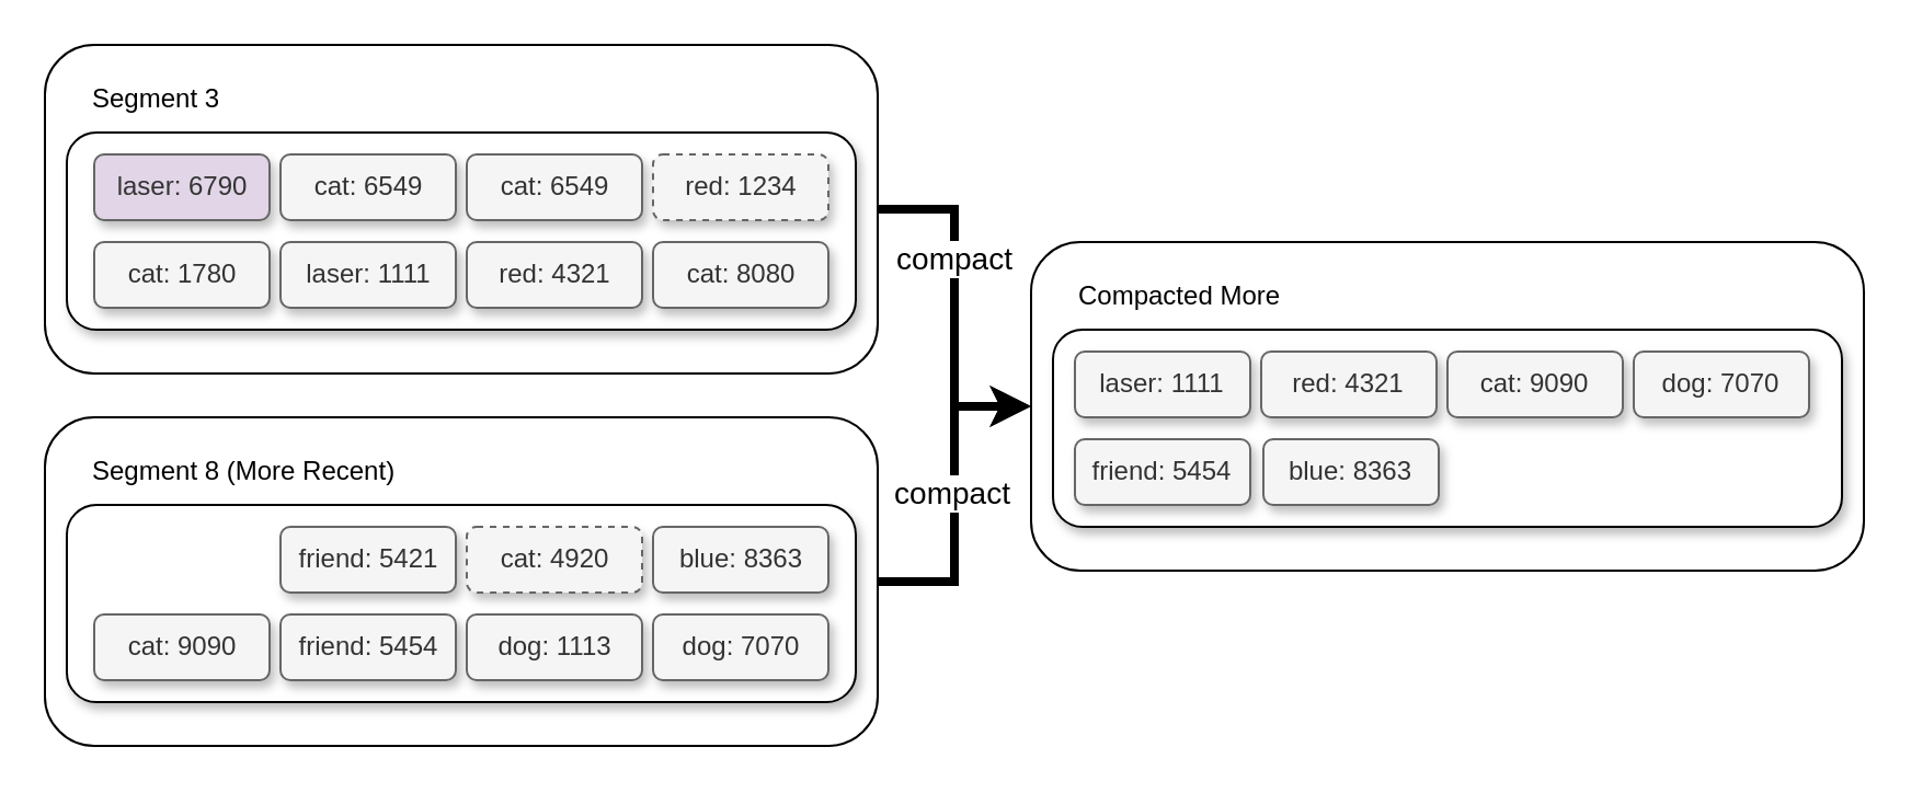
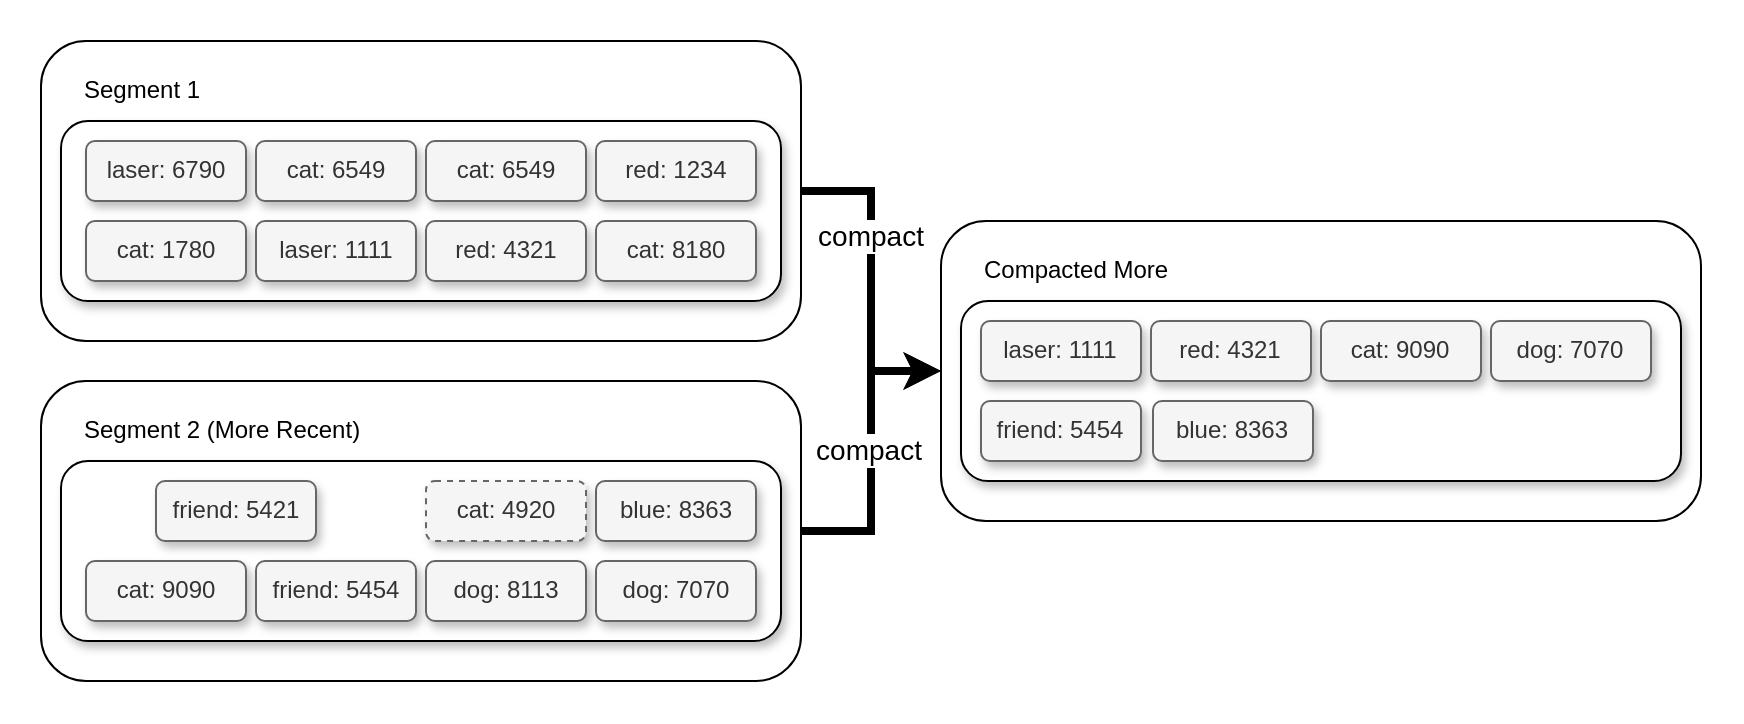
  <mxCell id="0" />
  <mxCell id="1" parent="0" />
  <mxCell id="2" value="compact" style="edgeStyle=orthogonalEdgeStyle;rounded=0;orthogonalLoop=1;jettySize=auto;exitX=1;exitY=0.5;exitDx=0;exitDy=0;entryX=0;entryY=0.5;entryDx=0;entryDy=0;fontFamily=Helvetica;fontSize=14;strokeWidth=4;html=1;align=center;verticalAlign=bottom;" parent="1" source="3" target="14" edge="1"><mxGeometry x="-0.143" relative="1" as="geometry"><mxPoint as="offset" /></mxGeometry></mxCell>
  <mxCell id="3" value="" style="rounded=1;whiteSpace=wrap;html=1;" parent="1" vertex="1"><mxGeometry x="20" y="20" width="380" height="150" as="geometry" /></mxCell>
- <mxCell id="4" value="Segment 3" style="text;html=1;strokeColor=none;fillColor=none;align=left;verticalAlign=middle;whiteSpace=wrap;rounded=0;" parent="1" vertex="1"><mxGeometry x="40" y="30" width="150" height="30" as="geometry" /></mxCell>
+ <mxCell id="4" value="Segment 1" style="text;html=1;strokeColor=none;fillColor=none;align=left;verticalAlign=middle;whiteSpace=wrap;rounded=0;" parent="1" vertex="1"><mxGeometry x="40" y="30" width="150" height="30" as="geometry" /></mxCell>
  <mxCell id="5" value="" style="rounded=1;whiteSpace=wrap;html=1;shadow=1;labelBorderColor=none;sketch=0;strokeWidth=1;fillColor=default;gradientColor=none;" parent="1" vertex="1"><mxGeometry x="30" y="60" width="360" height="90" as="geometry" /></mxCell>
- <mxCell id="6" value="laser: 6790" style="rounded=1;whiteSpace=wrap;html=1;shadow=1;labelBorderColor=none;sketch=0;strokeWidth=1;fillColor=#e1d5e7;glass=0;perimeterSpacing=0;fontColor=#333333;strokeColor=#666666;" parent="1" vertex="1"><mxGeometry x="42.5" y="70" width="80" height="30" as="geometry" /></mxCell>
+ <mxCell id="6" value="laser: 6790" style="rounded=1;whiteSpace=wrap;html=1;shadow=1;labelBorderColor=none;sketch=0;strokeWidth=1;fillColor=#f5f5f5;glass=0;perimeterSpacing=0;fontColor=#333333;strokeColor=#666666;" parent="1" vertex="1"><mxGeometry x="42.5" y="70" width="80" height="30" as="geometry" /></mxCell>
  <mxCell id="7" value="cat: 6549" style="rounded=1;whiteSpace=wrap;html=1;shadow=1;labelBorderColor=none;sketch=0;strokeWidth=1;fillColor=#f5f5f5;glass=0;perimeterSpacing=0;fontColor=#333333;strokeColor=#666666;" parent="1" vertex="1"><mxGeometry x="127.5" y="70" width="80" height="30" as="geometry" /></mxCell>
  <mxCell id="8" value="cat: 6549" style="rounded=1;whiteSpace=wrap;html=1;shadow=1;labelBorderColor=none;sketch=0;strokeWidth=1;fillColor=#f5f5f5;glass=0;perimeterSpacing=0;fontColor=#333333;strokeColor=#666666;" parent="1" vertex="1"><mxGeometry x="212.5" y="70" width="80" height="30" as="geometry" /></mxCell>
- <mxCell id="9" value="red: 1234" style="rounded=1;whiteSpace=wrap;html=1;shadow=1;labelBorderColor=none;sketch=0;strokeWidth=1;fillColor=#f5f5f5;glass=0;perimeterSpacing=0;fontColor=#333333;strokeColor=#666666;dashed=1;" parent="1" vertex="1"><mxGeometry x="297.5" y="70" width="80" height="30" as="geometry" /></mxCell>
+ <mxCell id="9" value="red: 1234" style="rounded=1;whiteSpace=wrap;html=1;shadow=1;labelBorderColor=none;sketch=0;strokeWidth=1;fillColor=#f5f5f5;glass=0;perimeterSpacing=0;fontColor=#333333;strokeColor=#666666;" parent="1" vertex="1"><mxGeometry x="297.5" y="70" width="80" height="30" as="geometry" /></mxCell>
  <mxCell id="10" value="cat: 1780" style="rounded=1;whiteSpace=wrap;html=1;shadow=1;labelBorderColor=none;sketch=0;strokeWidth=1;fillColor=#f5f5f5;glass=0;perimeterSpacing=0;fontColor=#333333;strokeColor=#666666;" parent="1" vertex="1"><mxGeometry x="42.5" y="110" width="80" height="30" as="geometry" /></mxCell>
  <mxCell id="11" value="laser: 1111" style="rounded=1;whiteSpace=wrap;html=1;shadow=1;labelBorderColor=none;sketch=0;strokeWidth=1;fillColor=#f5f5f5;glass=0;perimeterSpacing=0;fontColor=#333333;strokeColor=#666666;" parent="1" vertex="1"><mxGeometry x="127.5" y="110" width="80" height="30" as="geometry" /></mxCell>
  <mxCell id="12" value="red: 4321" style="rounded=1;whiteSpace=wrap;html=1;shadow=1;labelBorderColor=none;sketch=0;strokeWidth=1;fillColor=#f5f5f5;glass=0;perimeterSpacing=0;fontColor=#333333;strokeColor=#666666;" parent="1" vertex="1"><mxGeometry x="212.5" y="110" width="80" height="30" as="geometry" /></mxCell>
- <mxCell id="13" value="cat: 8080" style="rounded=1;whiteSpace=wrap;html=1;shadow=1;labelBorderColor=none;sketch=0;strokeWidth=1;fillColor=#f5f5f5;glass=0;perimeterSpacing=0;fontColor=#333333;strokeColor=#666666;" parent="1" vertex="1"><mxGeometry x="297.5" y="110" width="80" height="30" as="geometry" /></mxCell>
+ <mxCell id="13" value="cat: 8180" style="rounded=1;whiteSpace=wrap;html=1;shadow=1;labelBorderColor=none;sketch=0;strokeWidth=1;fillColor=#f5f5f5;glass=0;perimeterSpacing=0;fontColor=#333333;strokeColor=#666666;" parent="1" vertex="1"><mxGeometry x="297.5" y="110" width="80" height="30" as="geometry" /></mxCell>
  <mxCell id="14" value="" style="rounded=1;whiteSpace=wrap;html=1;" parent="1" vertex="1"><mxGeometry x="470" y="110" width="380" height="150" as="geometry" /></mxCell>
  <mxCell id="15" value="Compacted More" style="text;html=1;strokeColor=none;fillColor=none;align=left;verticalAlign=middle;whiteSpace=wrap;rounded=0;" parent="1" vertex="1"><mxGeometry x="490" y="120" width="160" height="30" as="geometry" /></mxCell>
  <mxCell id="16" value="" style="rounded=1;whiteSpace=wrap;html=1;shadow=1;labelBorderColor=none;sketch=0;strokeWidth=1;fillColor=default;gradientColor=none;" parent="1" vertex="1"><mxGeometry x="480" y="150" width="360" height="90" as="geometry" /></mxCell>
  <mxCell id="17" value="laser: 1111" style="rounded=1;whiteSpace=wrap;html=1;shadow=1;labelBorderColor=none;sketch=0;strokeWidth=1;fillColor=#f5f5f5;glass=0;perimeterSpacing=0;fontColor=#333333;strokeColor=#666666;" parent="1" vertex="1"><mxGeometry x="490" y="160" width="80" height="30" as="geometry" /></mxCell>
  <mxCell id="18" value="red: 4321" style="rounded=1;whiteSpace=wrap;html=1;shadow=1;labelBorderColor=none;sketch=0;strokeWidth=1;fillColor=#f5f5f5;glass=0;perimeterSpacing=0;fontColor=#333333;strokeColor=#666666;" parent="1" vertex="1"><mxGeometry x="575" y="160" width="80" height="30" as="geometry" /></mxCell>
  <mxCell id="19" value="cat: 9090" style="rounded=1;whiteSpace=wrap;html=1;shadow=1;labelBorderColor=none;sketch=0;strokeWidth=1;fillColor=#f5f5f5;glass=0;perimeterSpacing=0;fontColor=#333333;strokeColor=#666666;" parent="1" vertex="1"><mxGeometry x="660" y="160" width="80" height="30" as="geometry" /></mxCell>
  <mxCell id="20" style="edgeStyle=orthogonalEdgeStyle;rounded=0;orthogonalLoop=1;jettySize=auto;html=1;entryX=0;entryY=0.5;entryDx=0;entryDy=0;strokeWidth=4;" parent="1" source="22" target="14" edge="1"><mxGeometry relative="1" as="geometry"><mxPoint x="480" y="265" as="targetPoint" /></mxGeometry></mxCell>
  <mxCell id="21" value="&lt;font style=&quot;font-size: 14px&quot;&gt;compact&lt;/font&gt;" style="edgeLabel;html=1;align=center;verticalAlign=middle;resizable=0;points=[];" parent="20" vertex="1" connectable="0"><mxGeometry x="0.013" y="2" relative="1" as="geometry"><mxPoint as="offset" /></mxGeometry></mxCell>
  <mxCell id="22" value="" style="rounded=1;whiteSpace=wrap;html=1;" parent="1" vertex="1"><mxGeometry x="20" y="190" width="380" height="150" as="geometry" /></mxCell>
- <mxCell id="23" value="Segment 8 (More Recent)" style="text;html=1;strokeColor=none;fillColor=none;align=left;verticalAlign=middle;whiteSpace=wrap;rounded=0;" parent="1" vertex="1"><mxGeometry x="40" y="200" width="150" height="30" as="geometry" /></mxCell>
+ <mxCell id="23" value="Segment 2 (More Recent)" style="text;html=1;strokeColor=none;fillColor=none;align=left;verticalAlign=middle;whiteSpace=wrap;rounded=0;" parent="1" vertex="1"><mxGeometry x="40" y="200" width="150" height="30" as="geometry" /></mxCell>
  <mxCell id="24" value="" style="rounded=1;whiteSpace=wrap;html=1;shadow=1;labelBorderColor=none;sketch=0;strokeWidth=1;fillColor=default;gradientColor=none;" parent="1" vertex="1"><mxGeometry x="30" y="230" width="360" height="90" as="geometry" /></mxCell>
- <mxCell id="25" value="friend: 5421" style="rounded=1;whiteSpace=wrap;html=1;shadow=1;labelBorderColor=none;sketch=0;strokeWidth=1;fillColor=#f5f5f5;glass=0;perimeterSpacing=0;fontColor=#333333;strokeColor=#666666;" parent="1" vertex="1"><mxGeometry x="127.5" y="240" width="80" height="30" as="geometry" /></mxCell>
+ <mxCell id="25" value="friend: 5421" style="rounded=1;whiteSpace=wrap;html=1;shadow=1;labelBorderColor=none;sketch=0;strokeWidth=1;fillColor=#f5f5f5;glass=0;perimeterSpacing=0;fontColor=#333333;strokeColor=#666666;" parent="1" vertex="1"><mxGeometry x="77.5" y="240" width="80" height="30" as="geometry" /></mxCell>
  <mxCell id="26" value="cat: 4920" style="rounded=1;whiteSpace=wrap;html=1;shadow=1;labelBorderColor=none;sketch=0;strokeWidth=1;fillColor=#f5f5f5;glass=0;perimeterSpacing=0;fontColor=#333333;strokeColor=#666666;dashed=1;" parent="1" vertex="1"><mxGeometry x="212.5" y="240" width="80" height="30" as="geometry" /></mxCell>
  <mxCell id="27" value="blue: 8363" style="rounded=1;whiteSpace=wrap;html=1;shadow=1;labelBorderColor=none;sketch=0;strokeWidth=1;fillColor=#f5f5f5;glass=0;perimeterSpacing=0;fontColor=#333333;strokeColor=#666666;" parent="1" vertex="1"><mxGeometry x="297.5" y="240" width="80" height="30" as="geometry" /></mxCell>
  <mxCell id="28" value="cat: 9090" style="rounded=1;whiteSpace=wrap;html=1;shadow=1;labelBorderColor=none;sketch=0;strokeWidth=1;fillColor=#f5f5f5;glass=0;perimeterSpacing=0;fontColor=#333333;strokeColor=#666666;" parent="1" vertex="1"><mxGeometry x="42.5" y="280" width="80" height="30" as="geometry" /></mxCell>
  <mxCell id="29" value="friend: 5454" style="rounded=1;whiteSpace=wrap;html=1;shadow=1;labelBorderColor=none;sketch=0;strokeWidth=1;fillColor=#f5f5f5;glass=0;perimeterSpacing=0;fontColor=#333333;strokeColor=#666666;" parent="1" vertex="1"><mxGeometry x="127.5" y="280" width="80" height="30" as="geometry" /></mxCell>
- <mxCell id="30" value="dog: 1113" style="rounded=1;whiteSpace=wrap;html=1;shadow=1;labelBorderColor=none;sketch=0;strokeWidth=1;fillColor=#f5f5f5;glass=0;perimeterSpacing=0;fontColor=#333333;strokeColor=#666666;" parent="1" vertex="1"><mxGeometry x="212.5" y="280" width="80" height="30" as="geometry" /></mxCell>
+ <mxCell id="30" value="dog: 8113" style="rounded=1;whiteSpace=wrap;html=1;shadow=1;labelBorderColor=none;sketch=0;strokeWidth=1;fillColor=#f5f5f5;glass=0;perimeterSpacing=0;fontColor=#333333;strokeColor=#666666;" parent="1" vertex="1"><mxGeometry x="212.5" y="280" width="80" height="30" as="geometry" /></mxCell>
  <mxCell id="31" value="dog: 7070" style="rounded=1;whiteSpace=wrap;html=1;shadow=1;labelBorderColor=none;sketch=0;strokeWidth=1;fillColor=#f5f5f5;glass=0;perimeterSpacing=0;fontColor=#333333;strokeColor=#666666;" parent="1" vertex="1"><mxGeometry x="297.5" y="280" width="80" height="30" as="geometry" /></mxCell>
  <mxCell id="32" value="dog: 7070" style="rounded=1;whiteSpace=wrap;html=1;shadow=1;labelBorderColor=none;sketch=0;strokeWidth=1;fillColor=#f5f5f5;glass=0;perimeterSpacing=0;fontColor=#333333;strokeColor=#666666;" parent="1" vertex="1"><mxGeometry x="745" y="160" width="80" height="30" as="geometry" /></mxCell>
  <mxCell id="33" value="friend: 5454" style="rounded=1;whiteSpace=wrap;html=1;shadow=1;labelBorderColor=none;sketch=0;strokeWidth=1;fillColor=#f5f5f5;glass=0;perimeterSpacing=0;fontColor=#333333;strokeColor=#666666;" parent="1" vertex="1"><mxGeometry x="490" y="200" width="80" height="30" as="geometry" /></mxCell>
  <mxCell id="34" value="blue: 8363" style="rounded=1;whiteSpace=wrap;html=1;shadow=1;labelBorderColor=none;sketch=0;strokeWidth=1;fillColor=#f5f5f5;glass=0;perimeterSpacing=0;fontColor=#333333;strokeColor=#666666;" parent="1" vertex="1"><mxGeometry x="576" y="200" width="80" height="30" as="geometry" /></mxCell>
